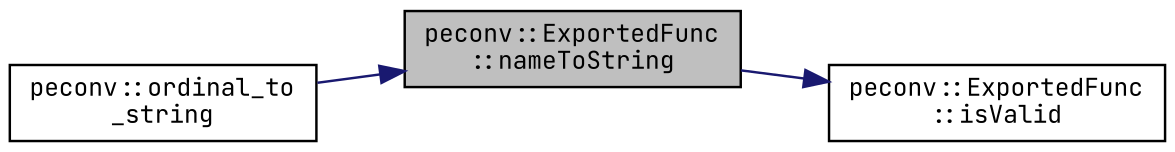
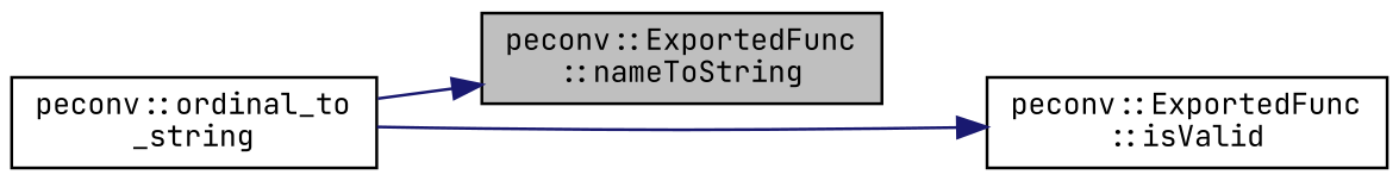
  digraph {
    fontname="JetBrains Mono"
    rankdir=LR
    node [color=black fillcolor=white fontname="JetBrains Mono" fontsize=10 shape=record style=filled]
    edge [color=midnightblue fontname="JetBrains Mono" fontsize=10 labelfontname=Helvetica labelfontsize=10 style=solid]
    n1 [fillcolor=grey75 fontcolor=black height=0.2 label="peconv::ExportedFunc\l::nameToString" width=0.4]
    n2 [height=0.2 label="peconv::ExportedFunc\l::isValid" width=0.4]
    n3 [height=0.2 label="peconv::ordinal_to\l_string" width=0.4]
-   n1 -> n2
+   n3 -> n2
    n3 -> n1
  }
